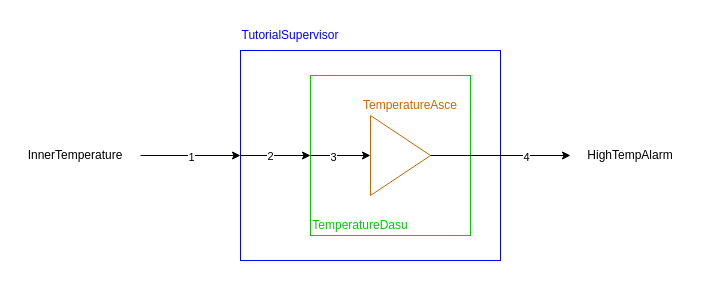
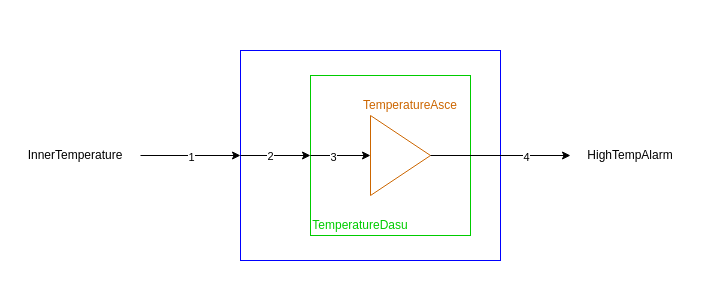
  <mxCell id="0" />
  <mxCell id="1" parent="0" />
  <mxCell id="2" value="" style="rounded=0;whiteSpace=wrap;html=1;strokeColor=#0000FF;fontColor=#00CC00;" vertex="1" parent="1"><mxGeometry x="240" y="50" width="260" height="210" as="geometry" /></mxCell>
  <mxCell id="3" value="" style="whiteSpace=wrap;html=1;aspect=fixed;fontColor=#00CC00;strokeColor=#00CC00;" vertex="1" parent="1"><mxGeometry x="310" y="75" width="160" height="160" as="geometry" /></mxCell>
  <mxCell id="4" value="" style="triangle;whiteSpace=wrap;html=1;strokeColor=#CC6600;" vertex="1" parent="1"><mxGeometry x="370" y="115" width="60" height="80" as="geometry" /></mxCell>
  <mxCell id="5" value="" style="endArrow=classic;html=1;rounded=0;entryX=0;entryY=0.5;entryDx=0;entryDy=0;" edge="1" parent="1" target="2"><mxGeometry width="50" height="50" relative="1" as="geometry"><mxPoint x="140" y="155" as="sourcePoint" /><mxPoint x="520" y="330" as="targetPoint" /></mxGeometry></mxCell>
  <mxCell id="6" value="1" style="edgeLabel;html=1;align=center;verticalAlign=middle;resizable=0;points=[];" vertex="1" connectable="0" parent="5"><mxGeometry y="-1" relative="1" as="geometry"><mxPoint as="offset" /></mxGeometry></mxCell>
  <mxCell id="7" value="" style="endArrow=classic;html=1;rounded=0;entryX=0;entryY=0.5;entryDx=0;entryDy=0;exitX=0;exitY=0.5;exitDx=0;exitDy=0;" edge="1" parent="1" source="2" target="3"><mxGeometry width="50" height="50" relative="1" as="geometry"><mxPoint x="470" y="380" as="sourcePoint" /><mxPoint x="520" y="330" as="targetPoint" /></mxGeometry></mxCell>
  <mxCell id="8" value="2" style="edgeLabel;html=1;align=center;verticalAlign=middle;resizable=0;points=[];" vertex="1" connectable="0" parent="7"><mxGeometry x="-0.171" relative="1" as="geometry"><mxPoint as="offset" /></mxGeometry></mxCell>
  <mxCell id="9" value="" style="endArrow=classic;html=1;rounded=0;entryX=0;entryY=0.5;entryDx=0;entryDy=0;exitX=0;exitY=0.5;exitDx=0;exitDy=0;" edge="1" parent="1" source="3" target="4"><mxGeometry width="50" height="50" relative="1" as="geometry"><mxPoint x="470" y="380" as="sourcePoint" /><mxPoint x="520" y="330" as="targetPoint" /></mxGeometry></mxCell>
  <mxCell id="10" value="3" style="edgeLabel;html=1;align=center;verticalAlign=middle;resizable=0;points=[];" vertex="1" connectable="0" parent="9"><mxGeometry x="-0.267" y="-1" relative="1" as="geometry"><mxPoint as="offset" /></mxGeometry></mxCell>
- <mxCell id="11" value="TutorialSupervisor" style="text;html=1;align=center;verticalAlign=middle;whiteSpace=wrap;rounded=0;strokeColor=none;fontColor=#0000FF;" vertex="1" parent="1"><mxGeometry x="230" y="20" width="120" height="30" as="geometry" /></mxCell>
  <mxCell id="12" value="TemperatureDasu" style="text;html=1;align=center;verticalAlign=middle;whiteSpace=wrap;rounded=0;fontColor=#00CC00;" vertex="1" parent="1"><mxGeometry x="310" y="210" width="100" height="30" as="geometry" /></mxCell>
  <mxCell id="13" value="TemperatureAsce" style="text;html=1;align=center;verticalAlign=middle;whiteSpace=wrap;rounded=0;fontColor=#CC6600;" vertex="1" parent="1"><mxGeometry x="360" y="90" width="100" height="30" as="geometry" /></mxCell>
  <mxCell id="14" value="" style="endArrow=classic;html=1;rounded=0;exitX=1;exitY=0.5;exitDx=0;exitDy=0;" edge="1" parent="1" source="4"><mxGeometry width="50" height="50" relative="1" as="geometry"><mxPoint x="470" y="380" as="sourcePoint" /><mxPoint x="570" y="155" as="targetPoint" /></mxGeometry></mxCell>
  <mxCell id="15" value="4" style="edgeLabel;html=1;align=center;verticalAlign=middle;resizable=0;points=[];" vertex="1" connectable="0" parent="14"><mxGeometry x="0.357" y="-1" relative="1" as="geometry"><mxPoint as="offset" /></mxGeometry></mxCell>
  <mxCell id="16" value="InnerTemperature" style="text;html=1;align=center;verticalAlign=middle;whiteSpace=wrap;rounded=0;" vertex="1" parent="1"><mxGeometry x="20" y="140" width="110" height="30" as="geometry" /></mxCell>
  <mxCell id="17" value="HighTempAlarm" style="text;html=1;align=center;verticalAlign=middle;whiteSpace=wrap;rounded=0;" vertex="1" parent="1"><mxGeometry x="580" y="140" width="100" height="30" as="geometry" /></mxCell>
